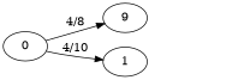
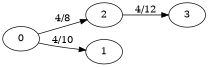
  digraph {
    rankdir=LR
-   2 [label=9]
+   2
+   3
    0
    1
+   2 -> 3 [label="4/12"]
    0 -> 2 [label="4/8"]
    0 -> 1 [label="4/10"]
  }
